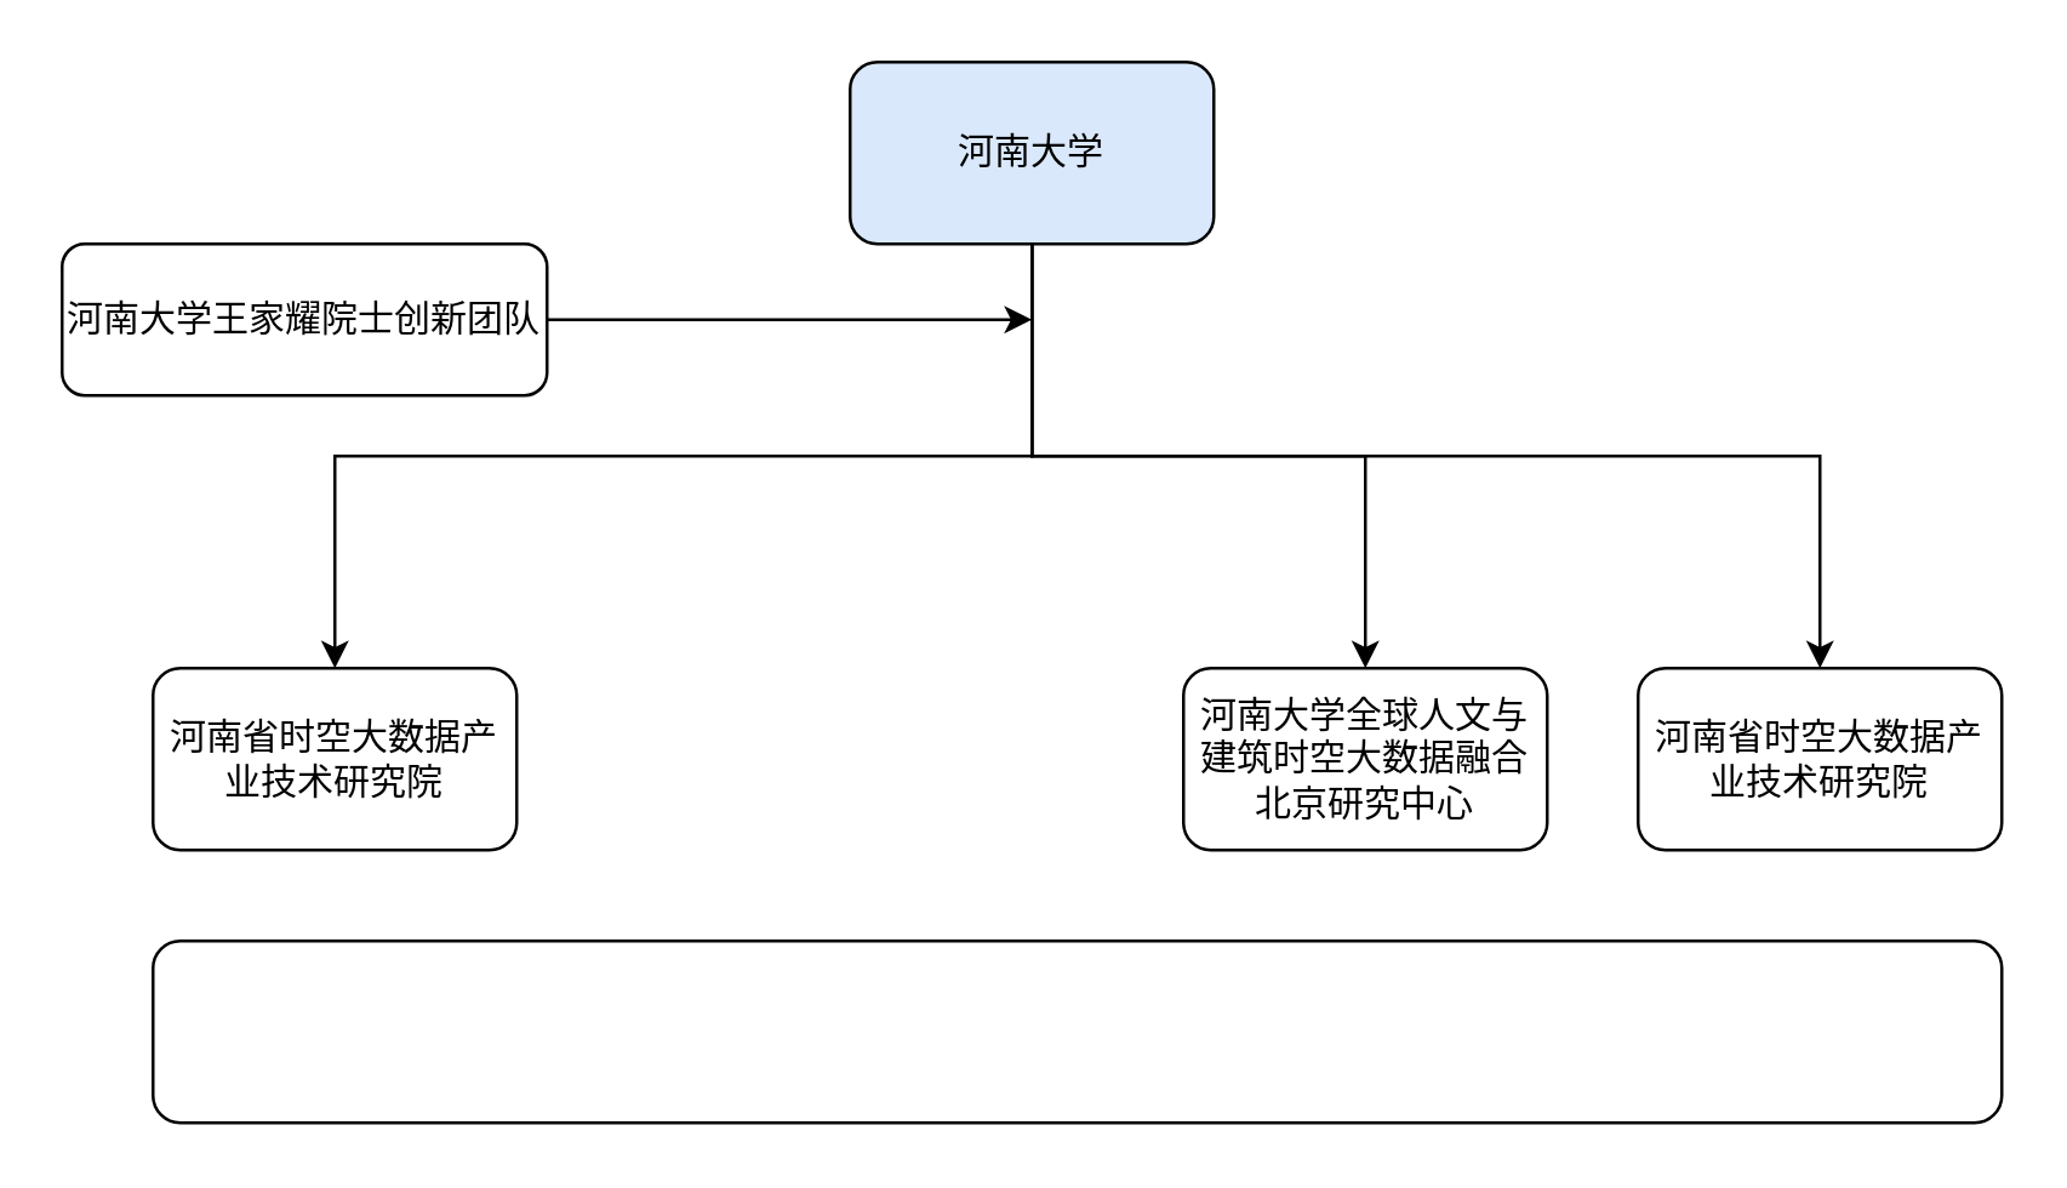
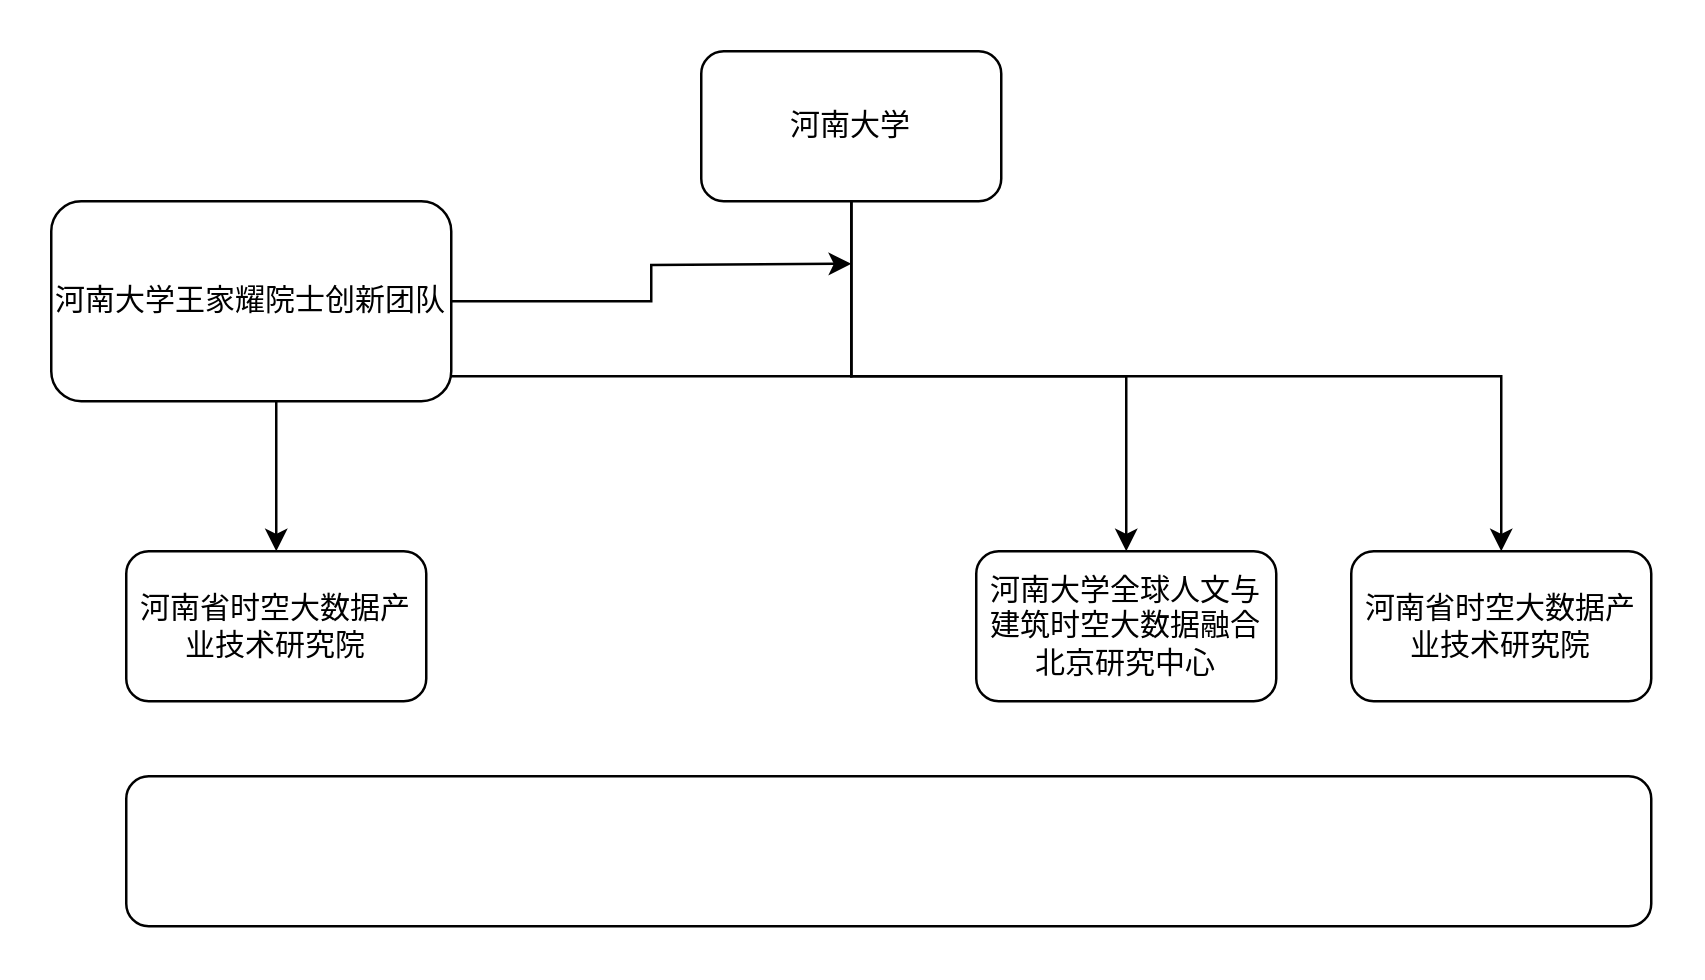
  <mxCell id="0" />
  <mxCell id="1" parent="0" />
  <mxCell id="2" style="edgeStyle=orthogonalEdgeStyle;rounded=0;orthogonalLoop=1;jettySize=auto;html=1;fontSize=12;exitX=0.5;exitY=1;exitDx=0;exitDy=0;" edge="1" parent="1" source="5" target="8"><mxGeometry relative="1" as="geometry" /></mxCell>
  <mxCell id="3" style="edgeStyle=orthogonalEdgeStyle;rounded=0;orthogonalLoop=1;jettySize=auto;html=1;fontSize=12;" edge="1" parent="1" source="5" target="9"><mxGeometry relative="1" as="geometry" /></mxCell>
  <mxCell id="4" style="edgeStyle=orthogonalEdgeStyle;rounded=0;orthogonalLoop=1;jettySize=auto;html=1;fontSize=12;exitX=0.5;exitY=1;exitDx=0;exitDy=0;" edge="1" parent="1" source="5" target="10"><mxGeometry relative="1" as="geometry" /></mxCell>
- <mxCell id="5" value="河南大学" style="rounded=1;whiteSpace=wrap;html=1;fillColor=#dae8fc;" vertex="1" parent="1"><mxGeometry x="280" y="20" width="120" height="60" as="geometry" /></mxCell>
+ <mxCell id="5" value="河南大学" style="rounded=1;whiteSpace=wrap;html=1;" vertex="1" parent="1"><mxGeometry x="280" y="20" width="120" height="60" as="geometry" /></mxCell>
  <mxCell id="6" style="edgeStyle=orthogonalEdgeStyle;rounded=0;orthogonalLoop=1;jettySize=auto;html=1;fontSize=12;" edge="1" parent="1" source="7"><mxGeometry relative="1" as="geometry"><mxPoint x="340" y="105" as="targetPoint" /></mxGeometry></mxCell>
- <mxCell id="7" value="河南大学王家耀院士创新团队" style="rounded=1;whiteSpace=wrap;html=1;" vertex="1" parent="1"><mxGeometry x="20" y="80" width="160" height="50" as="geometry" /></mxCell>
+ <mxCell id="7" value="河南大学王家耀院士创新团队" style="rounded=1;whiteSpace=wrap;html=1;" vertex="1" parent="1"><mxGeometry x="20" y="80" width="160" height="80" as="geometry" /></mxCell>
  <mxCell id="8" value="河南省时空大数据产业技术研究院" style="rounded=1;whiteSpace=wrap;html=1;" vertex="1" parent="1"><mxGeometry x="50" y="220" width="120" height="60" as="geometry" /></mxCell>
  <mxCell id="9" value="&lt;p style=&quot;margin-top: 0pt ; margin-bottom: 0pt ; margin-left: 0in ; direction: ltr ; unicode-bidi: embed ; word-break: normal&quot;&gt;&lt;span&gt;&lt;font style=&quot;font-size: 12px&quot;&gt;河南大学全球人文与建筑时空大数据融合北京研究中心&lt;/font&gt;&lt;/span&gt;&lt;/p&gt;" style="rounded=1;whiteSpace=wrap;html=1;" vertex="1" parent="1"><mxGeometry x="390" y="220" width="120" height="60" as="geometry" /></mxCell>
  <mxCell id="10" value="&lt;p style=&quot;margin-top: 0pt ; margin-bottom: 0pt ; margin-left: 0in ; direction: ltr ; unicode-bidi: embed ; word-break: normal&quot;&gt;&lt;span&gt;&lt;font style=&quot;font-size: 12px&quot;&gt;河南省时空大数据产业技术研究院&lt;/font&gt;&lt;/span&gt;&lt;/p&gt;" style="rounded=1;whiteSpace=wrap;html=1;" vertex="1" parent="1"><mxGeometry x="540" y="220" width="120" height="60" as="geometry" /></mxCell>
  <mxCell id="11" value="" style="rounded=1;whiteSpace=wrap;html=1;fontSize=12;" vertex="1" parent="1"><mxGeometry x="50" y="310" width="610" height="60" as="geometry" /></mxCell>
